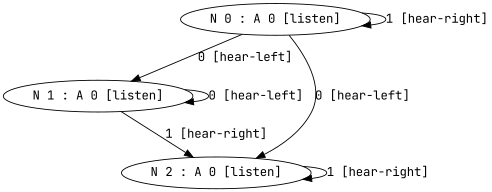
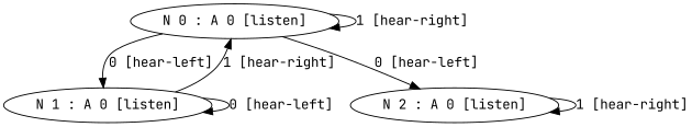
  digraph {
    fontname="JetBrains Mono"
    node [fontname="JetBrains Mono"]
    edge [fontname="JetBrains Mono"]
    n1 [label="N 0 : A 0 [listen]"]
    n2 [label="N 1 : A 0 [listen]"]
    n3 [label="N 2 : A 0 [listen]"]
    n1 -> n1 [label="1 [hear-right]"]
    n1 -> n2 [label="0 [hear-left]"]
    n1 -> n3 [label="0 [hear-left]"]
-   n2 -> n3 [label="1 [hear-right]"]
+   n2 -> n1 [label="1 [hear-right]"]
    n2 -> n2 [label="0 [hear-left]"]
    n3 -> n3 [label="1 [hear-right]"]
  }
